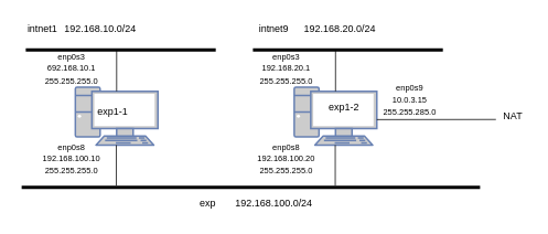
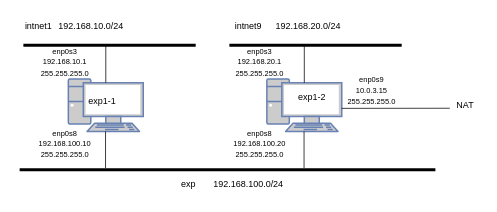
  <mxCell id="0" />
  <mxCell id="1" parent="0" />
  <mxCell id="2" value="" style="fontColor=#0066CC;verticalAlign=top;verticalLabelPosition=bottom;labelPosition=center;align=center;html=1;outlineConnect=0;fillColor=#CCCCCC;strokeColor=#6881B3;gradientColor=none;gradientDirection=north;strokeWidth=2;shape=mxgraph.networks.pc;" parent="1" vertex="1"><mxGeometry x="90" y="105" width="100" height="70" as="geometry" /></mxCell>
  <mxCell id="3" value="" style="fontColor=#0066CC;verticalAlign=top;verticalLabelPosition=bottom;labelPosition=center;align=center;html=1;outlineConnect=0;fillColor=#CCCCCC;strokeColor=#6881B3;gradientColor=none;gradientDirection=north;strokeWidth=2;shape=mxgraph.networks.pc;" parent="1" vertex="1"><mxGeometry x="355" y="105" width="100" height="70" as="geometry" /></mxCell>
  <mxCell id="4" value="" style="line;strokeWidth=4;html=1;perimeter=backbonePerimeter;points=[];outlineConnect=0;" parent="1" vertex="1"><mxGeometry x="30" y="55" width="230" height="10" as="geometry" /></mxCell>
  <mxCell id="5" value="" style="line;strokeWidth=4;html=1;perimeter=backbonePerimeter;points=[];outlineConnect=0;" parent="1" vertex="1"><mxGeometry x="305" y="55" width="230" height="10" as="geometry" /></mxCell>
  <mxCell id="6" value="" style="endArrow=none;html=1;rounded=0;exitX=0.5;exitY=0.07;exitDx=0;exitDy=0;exitPerimeter=0;" parent="1" source="3" target="5" edge="1"><mxGeometry width="50" height="50" relative="1" as="geometry"><mxPoint x="109.667" y="115" as="sourcePoint" /><mxPoint x="115" y="71" as="targetPoint" /><Array as="points"><mxPoint x="405" y="65" /></Array></mxGeometry></mxCell>
  <mxCell id="7" value="" style="endArrow=none;html=1;rounded=0;exitX=0.5;exitY=0.07;exitDx=0;exitDy=0;exitPerimeter=0;" parent="1" source="2" target="4" edge="1"><mxGeometry width="50" height="50" relative="1" as="geometry"><mxPoint x="270" y="315" as="sourcePoint" /><mxPoint x="190" y="95" as="targetPoint" /></mxGeometry></mxCell>
  <mxCell id="8" value="intnet1" style="text;html=1;align=center;verticalAlign=middle;resizable=0;points=[];autosize=1;strokeColor=none;fillColor=none;" parent="1" vertex="1"><mxGeometry x="20" y="20" width="60" height="30" as="geometry" /></mxCell>
  <mxCell id="9" value="exp1-1" style="text;html=1;align=center;verticalAlign=middle;resizable=0;points=[];autosize=1;strokeColor=none;fillColor=none;" parent="1" vertex="1"><mxGeometry x="105" y="120" width="60" height="30" as="geometry" /></mxCell>
  <mxCell id="10" value="exp1-2" style="text;html=1;align=center;verticalAlign=middle;resizable=0;points=[];autosize=1;strokeColor=none;fillColor=none;" parent="1" vertex="1"><mxGeometry x="385" y="115" width="60" height="30" as="geometry" /></mxCell>
  <mxCell id="11" value="intnet9" style="text;html=1;align=center;verticalAlign=middle;resizable=0;points=[];autosize=1;strokeColor=none;fillColor=none;" parent="1" vertex="1"><mxGeometry x="300" y="20" width="60" height="30" as="geometry" /></mxCell>
  <mxCell id="12" value="192.168.10.0/24" style="text;html=1;align=center;verticalAlign=middle;resizable=0;points=[];autosize=1;strokeColor=none;fillColor=none;" parent="1" vertex="1"><mxGeometry x="65" y="20" width="110" height="30" as="geometry" /></mxCell>
  <mxCell id="13" value="192.168.20.0/24" style="text;html=1;align=center;verticalAlign=middle;resizable=0;points=[];autosize=1;strokeColor=none;fillColor=none;" parent="1" vertex="1"><mxGeometry x="355" y="20" width="110" height="30" as="geometry" /></mxCell>
- <mxCell id="14" value="&lt;div&gt;&lt;font style=&quot;font-size: 10px;&quot;&gt;enp0s3&lt;/font&gt;&lt;/div&gt;&lt;div&gt;&lt;span style=&quot;background-color: transparent; color: light-dark(rgb(0, 0, 0), rgb(255, 255, 255));&quot;&gt;&lt;font style=&quot;font-size: 10px;&quot;&gt;692.168.10.1&lt;/font&gt;&lt;/span&gt;&lt;/div&gt;&lt;div&gt;&lt;font style=&quot;font-size: 10px;&quot;&gt;255.255.255.0&lt;/font&gt;&lt;/div&gt;" style="text;html=1;align=center;verticalAlign=middle;resizable=0;points=[];autosize=1;strokeColor=none;fillColor=none;" parent="1" vertex="1"><mxGeometry x="40" y="52" width="90" height="60" as="geometry" /></mxCell>
+ <mxCell id="14" value="&lt;div&gt;&lt;font style=&quot;font-size: 10px;&quot;&gt;enp0s3&lt;/font&gt;&lt;/div&gt;&lt;div&gt;&lt;span style=&quot;background-color: transparent; color: light-dark(rgb(0, 0, 0), rgb(255, 255, 255));&quot;&gt;&lt;font style=&quot;font-size: 10px;&quot;&gt;192.168.10.1&lt;/font&gt;&lt;/span&gt;&lt;/div&gt;&lt;div&gt;&lt;font style=&quot;font-size: 10px;&quot;&gt;255.255.255.0&lt;/font&gt;&lt;/div&gt;" style="text;html=1;align=center;verticalAlign=middle;resizable=0;points=[];autosize=1;strokeColor=none;fillColor=none;" parent="1" vertex="1"><mxGeometry x="40" y="52" width="90" height="60" as="geometry" /></mxCell>
  <mxCell id="15" value="&lt;div&gt;&lt;font style=&quot;font-size: 10px;&quot;&gt;enp0s3&lt;/font&gt;&lt;/div&gt;&lt;div&gt;&lt;span style=&quot;background-color: transparent; color: light-dark(rgb(0, 0, 0), rgb(255, 255, 255));&quot;&gt;&lt;font style=&quot;font-size: 10px;&quot;&gt;192.168.20.1&lt;/font&gt;&lt;/span&gt;&lt;/div&gt;&lt;div&gt;&lt;font style=&quot;font-size: 10px;&quot;&gt;255.255.255.0&lt;/font&gt;&lt;/div&gt;" style="text;html=1;align=center;verticalAlign=middle;resizable=0;points=[];autosize=1;strokeColor=none;fillColor=none;" parent="1" vertex="1"><mxGeometry x="300" y="52" width="90" height="60" as="geometry" /></mxCell>
  <mxCell id="16" value="" style="line;strokeWidth=4;html=1;perimeter=backbonePerimeter;points=[];outlineConnect=0;" vertex="1" parent="1"><mxGeometry x="25" y="221" width="555" height="10" as="geometry" /></mxCell>
  <mxCell id="17" value="" style="endArrow=none;html=1;rounded=0;exitX=0.5;exitY=0.07;exitDx=0;exitDy=0;exitPerimeter=0;" edge="1" parent="1"><mxGeometry width="50" height="50" relative="1" as="geometry"><mxPoint x="139.66" y="224" as="sourcePoint" /><mxPoint x="139.66" y="175" as="targetPoint" /></mxGeometry></mxCell>
  <mxCell id="18" value="" style="endArrow=none;html=1;rounded=0;exitX=0.5;exitY=0.07;exitDx=0;exitDy=0;exitPerimeter=0;" edge="1" parent="1"><mxGeometry width="50" height="50" relative="1" as="geometry"><mxPoint x="404.66" y="224" as="sourcePoint" /><mxPoint x="404.66" y="175" as="targetPoint" /></mxGeometry></mxCell>
  <mxCell id="19" value="&lt;div&gt;&lt;font style=&quot;font-size: 10px;&quot;&gt;enp0s8&lt;/font&gt;&lt;/div&gt;&lt;div&gt;&lt;span style=&quot;background-color: transparent; color: light-dark(rgb(0, 0, 0), rgb(255, 255, 255));&quot;&gt;&lt;font style=&quot;font-size: 10px;&quot;&gt;192.168.100.10&lt;/font&gt;&lt;/span&gt;&lt;/div&gt;&lt;div&gt;&lt;font style=&quot;font-size: 10px;&quot;&gt;255.255.255.0&lt;/font&gt;&lt;/div&gt;" style="text;html=1;align=center;verticalAlign=middle;resizable=0;points=[];autosize=1;strokeColor=none;fillColor=none;" vertex="1" parent="1"><mxGeometry x="40" y="161" width="90" height="60" as="geometry" /></mxCell>
  <mxCell id="20" value="&lt;div&gt;&lt;font style=&quot;font-size: 10px;&quot;&gt;enp0s8&lt;/font&gt;&lt;/div&gt;&lt;div&gt;&lt;span style=&quot;background-color: transparent; color: light-dark(rgb(0, 0, 0), rgb(255, 255, 255));&quot;&gt;&lt;font style=&quot;font-size: 10px;&quot;&gt;192.168.100.20&lt;/font&gt;&lt;/span&gt;&lt;/div&gt;&lt;div&gt;&lt;font style=&quot;font-size: 10px;&quot;&gt;255.255.255.0&lt;/font&gt;&lt;/div&gt;" style="text;html=1;align=center;verticalAlign=middle;resizable=0;points=[];autosize=1;strokeColor=none;fillColor=none;" vertex="1" parent="1"><mxGeometry x="300" y="161" width="90" height="60" as="geometry" /></mxCell>
  <mxCell id="21" value="exp" style="text;html=1;align=center;verticalAlign=middle;resizable=0;points=[];autosize=1;strokeColor=none;fillColor=none;" vertex="1" parent="1"><mxGeometry x="220" y="231" width="60" height="30" as="geometry" /></mxCell>
  <mxCell id="22" value="192.168.100.0/24" style="text;html=1;align=center;verticalAlign=middle;resizable=0;points=[];autosize=1;strokeColor=none;fillColor=none;" vertex="1" parent="1"><mxGeometry x="270" y="231" width="120" height="30" as="geometry" /></mxCell>
  <mxCell id="23" value="" style="endArrow=none;html=1;rounded=0;exitX=0.16;exitY=0.55;exitDx=0;exitDy=0;exitPerimeter=0;" edge="1" parent="1"><mxGeometry width="50" height="50" relative="1" as="geometry"><mxPoint x="599.2" y="144" as="sourcePoint" /><mxPoint x="455" y="144.17" as="targetPoint" /></mxGeometry></mxCell>
- <mxCell id="24" value="&lt;font style=&quot;font-size: 10px;&quot;&gt;enp0s9&lt;/font&gt;&lt;div&gt;&lt;font style=&quot;font-size: 10px;&quot;&gt;10.0.3.15&lt;/font&gt;&lt;/div&gt;&lt;div&gt;&lt;font style=&quot;font-size: 10px;&quot;&gt;255.255.285.0&lt;/font&gt;&lt;/div&gt;" style="text;html=1;align=center;verticalAlign=middle;whiteSpace=wrap;rounded=0;" vertex="1" parent="1"><mxGeometry x="465" y="105" width="60" height="30" as="geometry" /></mxCell>
+ <mxCell id="24" value="&lt;font style=&quot;font-size: 10px;&quot;&gt;enp0s9&lt;/font&gt;&lt;div&gt;&lt;font style=&quot;font-size: 10px;&quot;&gt;10.0.3.15&lt;/font&gt;&lt;/div&gt;&lt;div&gt;&lt;font style=&quot;font-size: 10px;&quot;&gt;255.255.255.0&lt;/font&gt;&lt;/div&gt;" style="text;html=1;align=center;verticalAlign=middle;whiteSpace=wrap;rounded=0;" vertex="1" parent="1"><mxGeometry x="465" y="105" width="60" height="30" as="geometry" /></mxCell>
  <mxCell id="25" value="NAT" style="text;html=1;align=center;verticalAlign=middle;whiteSpace=wrap;rounded=0;" vertex="1" parent="1"><mxGeometry x="600" y="125" width="40" height="30" as="geometry" /></mxCell>
